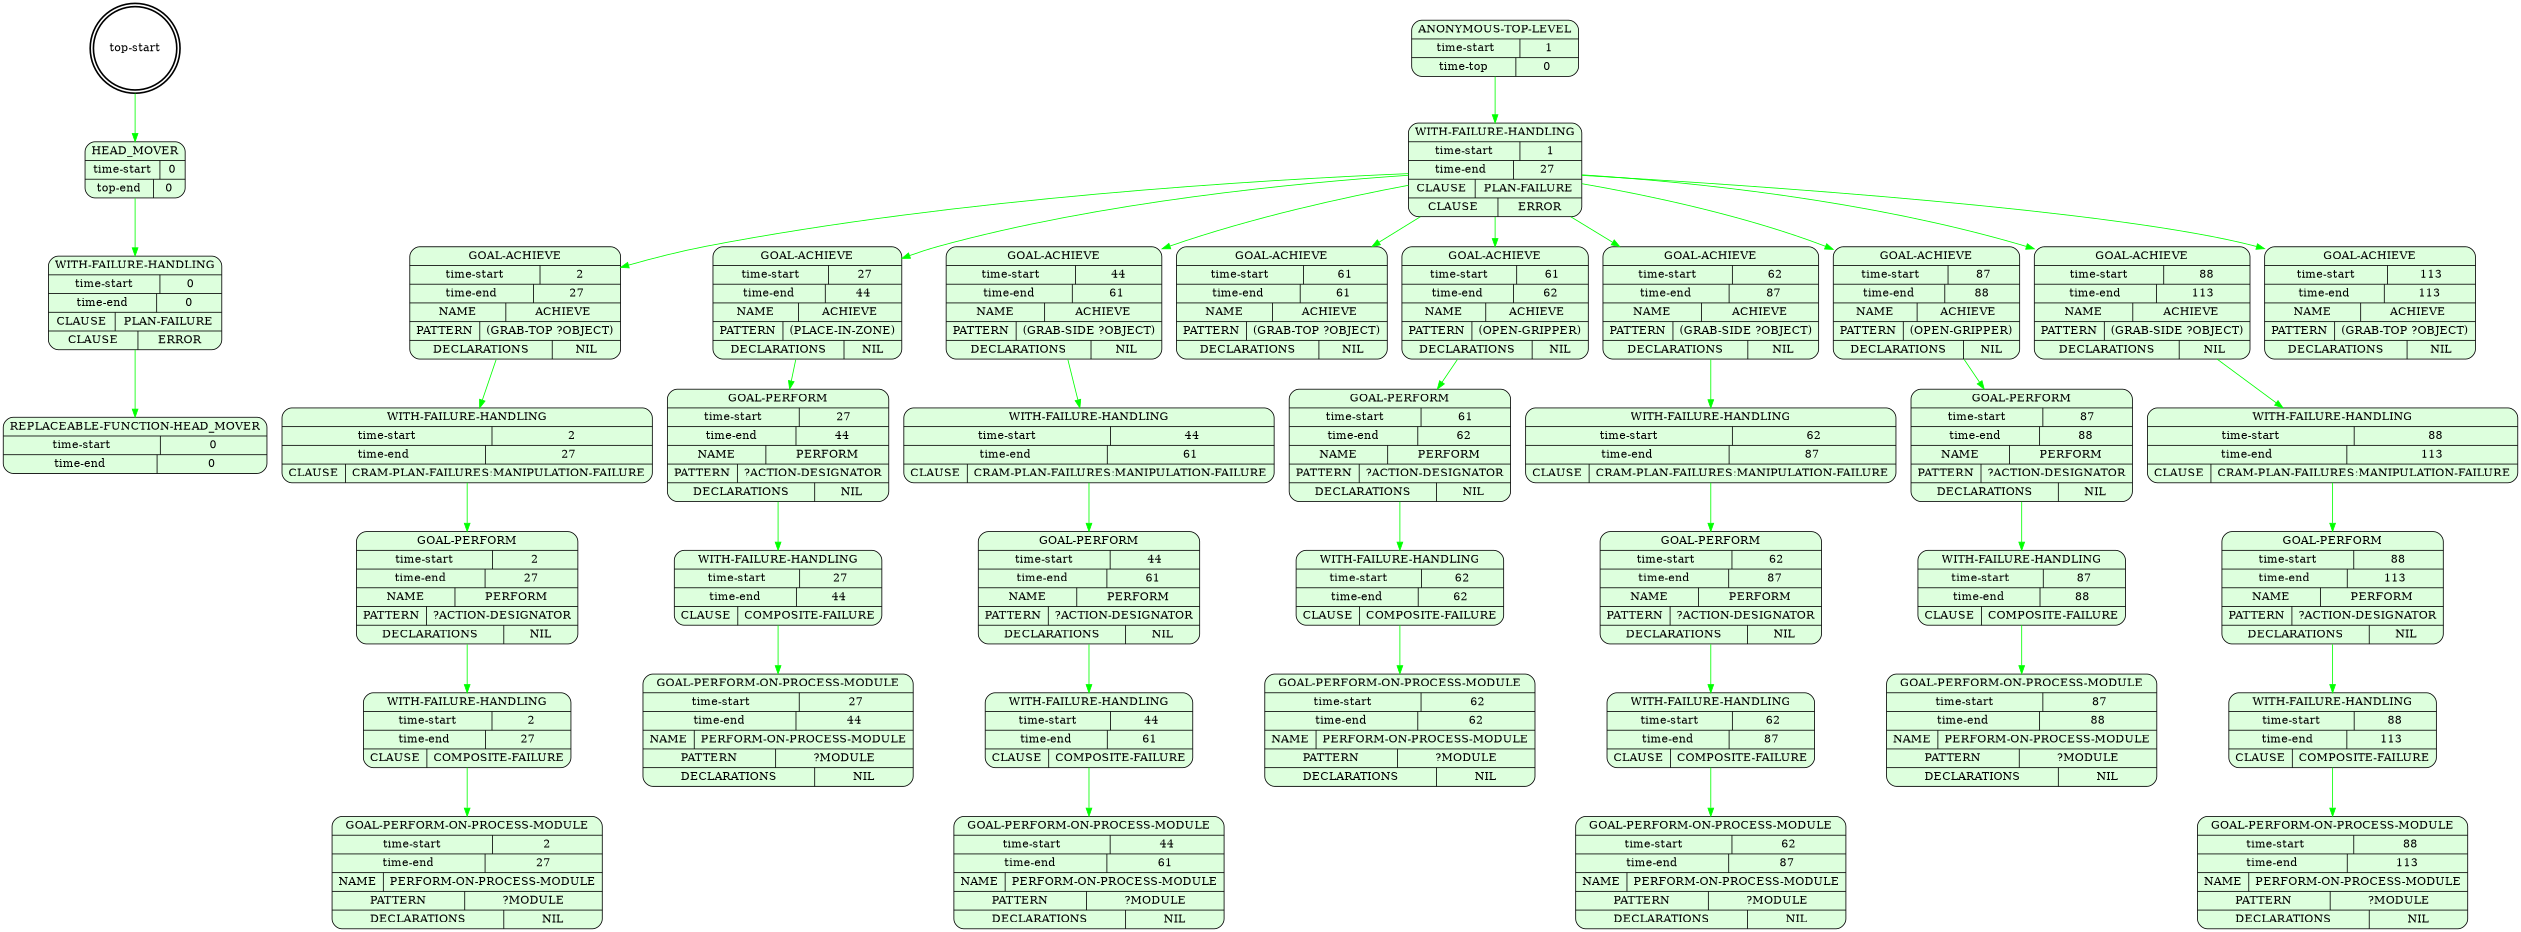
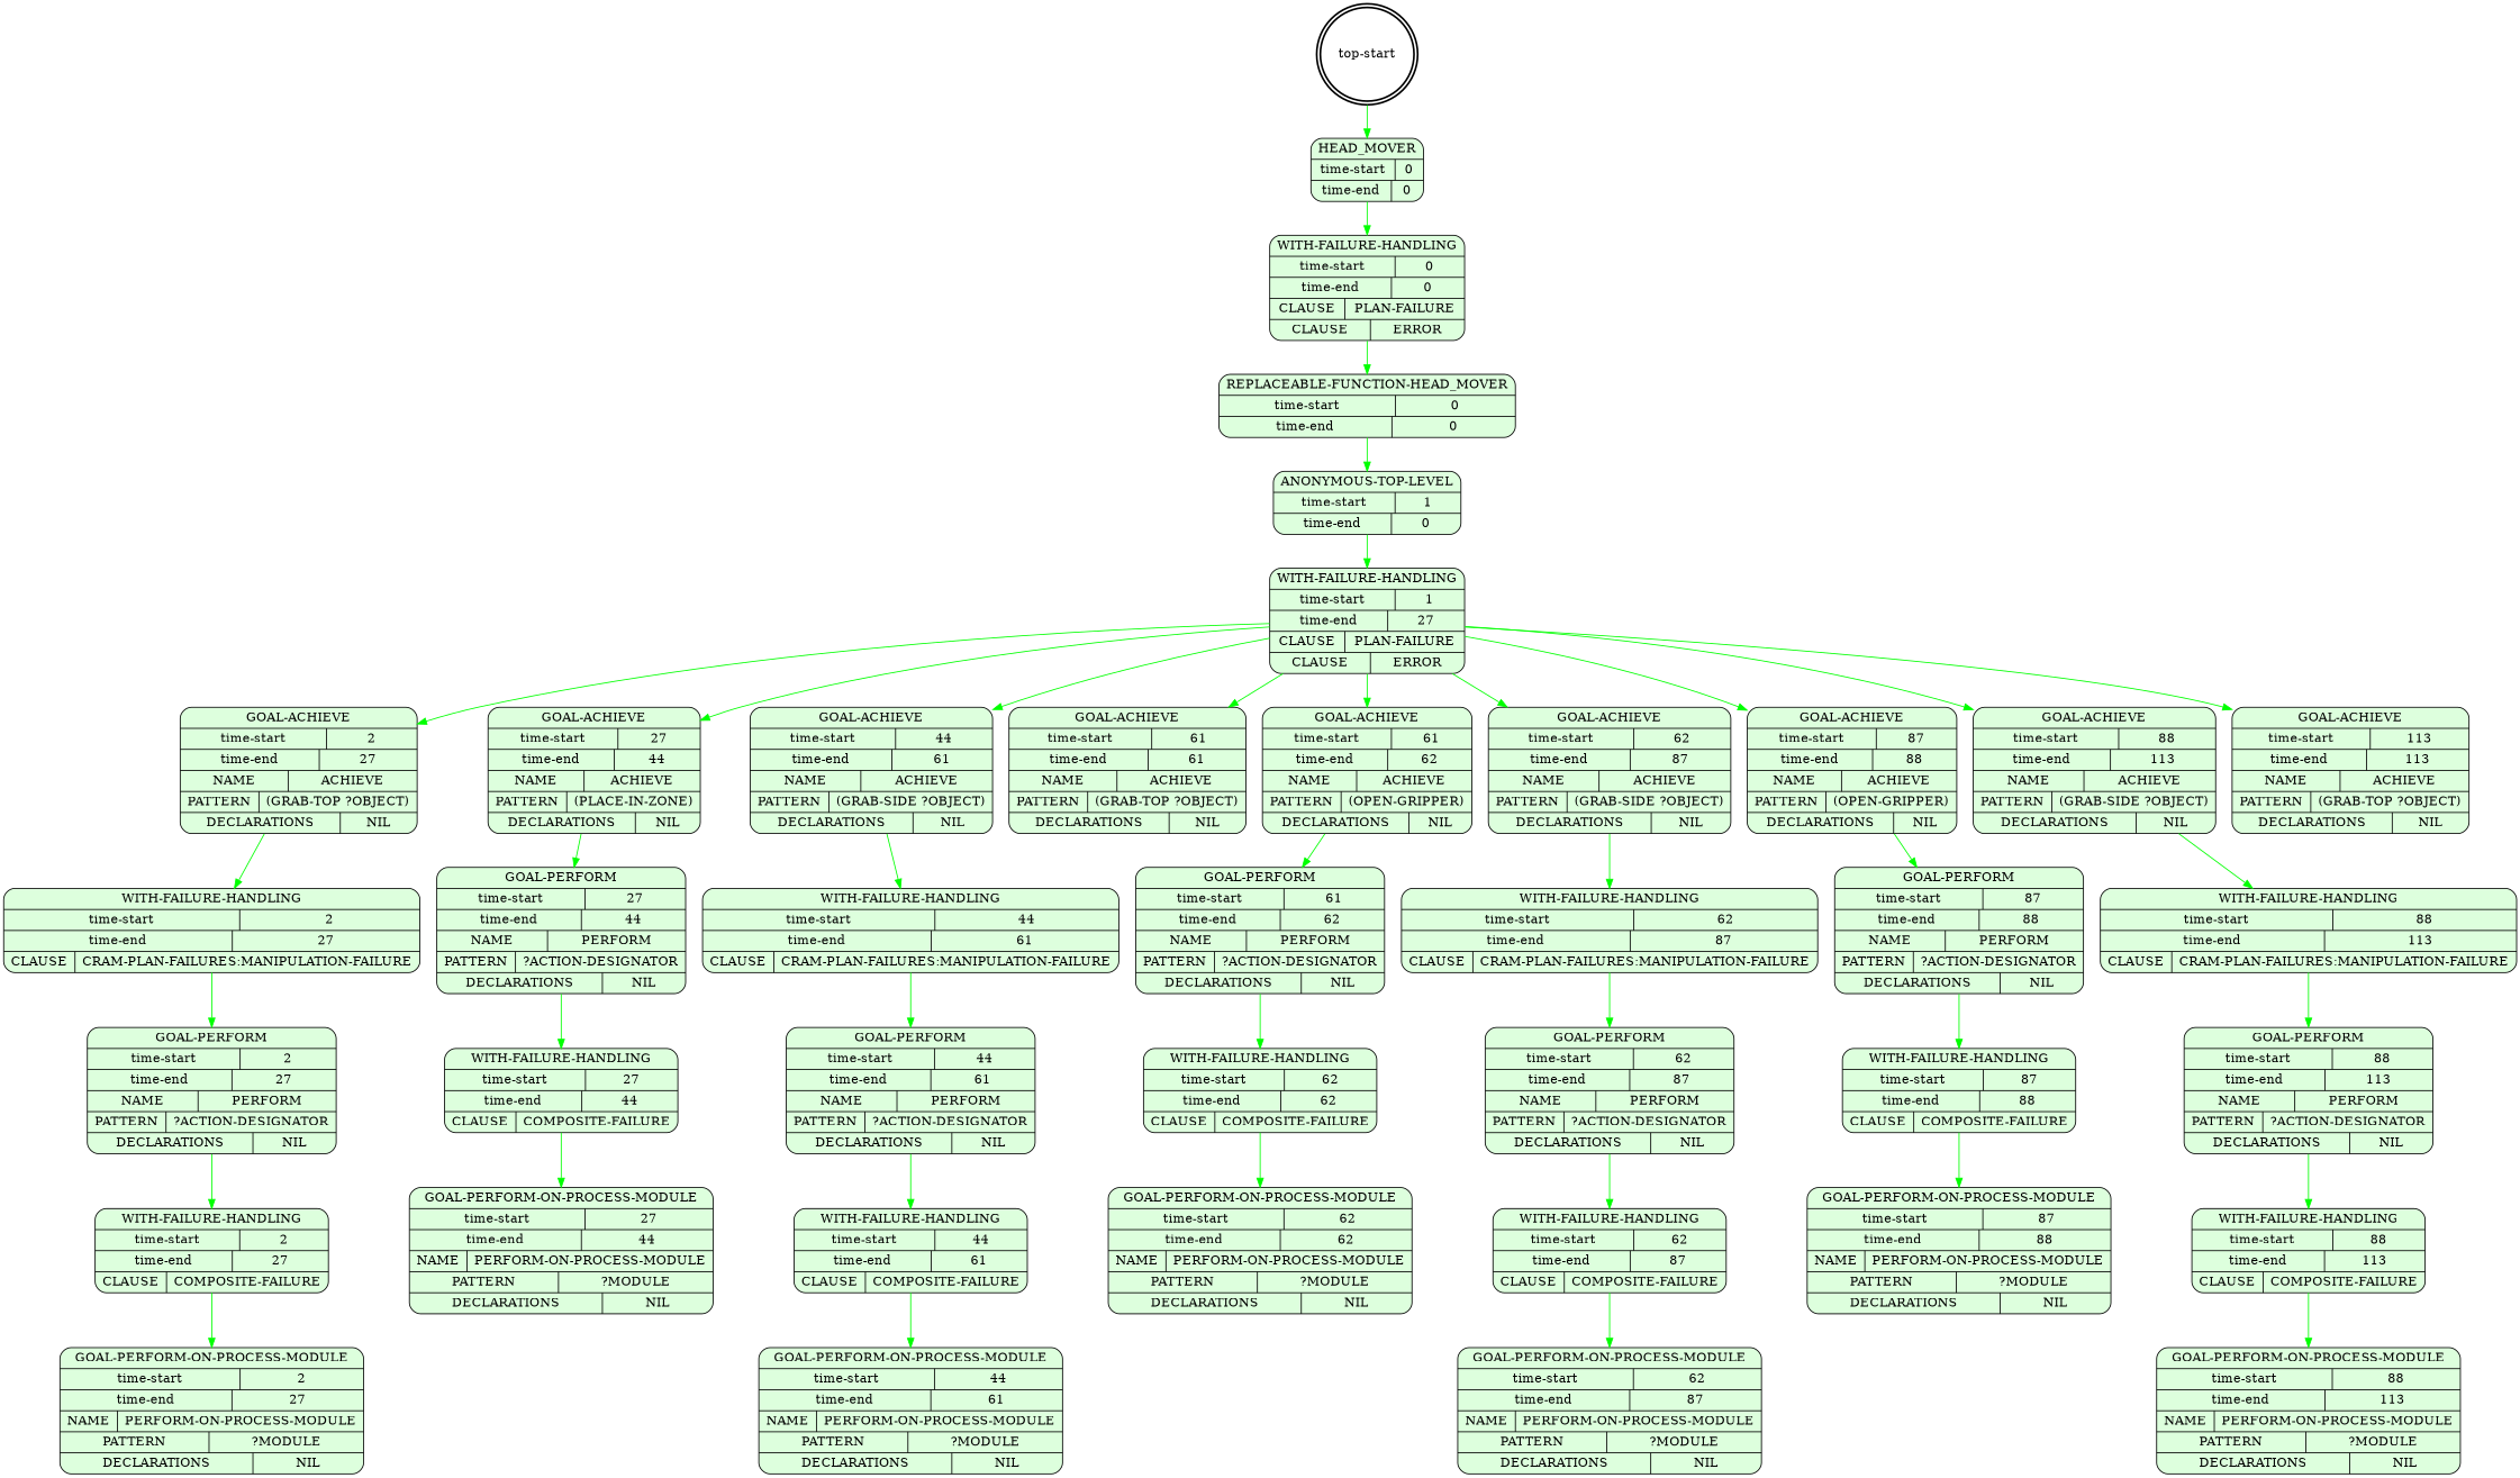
  digraph {
    node [shape=Mrecord style=filled fillcolor="#ddffdd"]
    edge [color=green]
    n1 [label="top-start" shape=doublecircle style=bold fillcolor=""]
-   n2 [label="{HEAD_MOVER|{time-start | 0}|{top-end | 0}}"]
+   n2 [label="{HEAD_MOVER|{time-start | 0}|{time-end | 0}}"]
    n3 [label="{WITH-FAILURE-HANDLING|{time-start | 0}|{time-end | 0}|{CLAUSE | PLAN-FAILURE}|{CLAUSE | ERROR}}"]
    n4 [label="{REPLACEABLE-FUNCTION-HEAD_MOVER|{time-start | 0}|{time-end | 0}}"]
-   n5 [label="{ANONYMOUS-TOP-LEVEL|{time-start | 1}|{time-top | 0}}"]
+   n5 [label="{ANONYMOUS-TOP-LEVEL|{time-start | 1}|{time-end | 0}}"]
    n6 [label="{WITH-FAILURE-HANDLING|{time-start | 1}|{time-end | 27}|{CLAUSE | PLAN-FAILURE}|{CLAUSE | ERROR}}"]
    n7 [label="{GOAL-ACHIEVE|{time-start | 2}|{time-end | 27}|{NAME | ACHIEVE}|{PATTERN | (GRAB-TOP ?OBJECT)}|{DECLARATIONS | NIL}}"]
    n8 [label="{GOAL-ACHIEVE|{time-start | 27}|{time-end | 44}|{NAME | ACHIEVE}|{PATTERN | (PLACE-IN-ZONE)}|{DECLARATIONS | NIL}}"]
    n9 [label="{GOAL-ACHIEVE|{time-start | 44}|{time-end | 61}|{NAME | ACHIEVE}|{PATTERN | (GRAB-SIDE ?OBJECT)}|{DECLARATIONS | NIL}}"]
    n10 [label="{GOAL-ACHIEVE|{time-start | 61}|{time-end | 61}|{NAME | ACHIEVE}|{PATTERN | (GRAB-TOP ?OBJECT)}|{DECLARATIONS | NIL}}"]
    n11 [label="{GOAL-ACHIEVE|{time-start | 61}|{time-end | 62}|{NAME | ACHIEVE}|{PATTERN | (OPEN-GRIPPER)}|{DECLARATIONS | NIL}}"]
    n12 [label="{GOAL-ACHIEVE|{time-start | 62}|{time-end | 87}|{NAME | ACHIEVE}|{PATTERN | (GRAB-SIDE ?OBJECT)}|{DECLARATIONS | NIL}}"]
    n13 [label="{GOAL-ACHIEVE|{time-start | 87}|{time-end | 88}|{NAME | ACHIEVE}|{PATTERN | (OPEN-GRIPPER)}|{DECLARATIONS | NIL}}"]
    n14 [label="{GOAL-ACHIEVE|{time-start | 88}|{time-end | 113}|{NAME | ACHIEVE}|{PATTERN | (GRAB-SIDE ?OBJECT)}|{DECLARATIONS | NIL}}"]
    n15 [label="{GOAL-ACHIEVE|{time-start | 113}|{time-end | 113}|{NAME | ACHIEVE}|{PATTERN | (GRAB-TOP ?OBJECT)}|{DECLARATIONS | NIL}}"]
    n16 [label="{WITH-FAILURE-HANDLING|{time-start | 2}|{time-end | 27}|{CLAUSE | CRAM-PLAN-FAILURES:MANIPULATION-FAILURE}}"]
    n17 [label="{GOAL-PERFORM|{time-start | 27}|{time-end | 44}|{NAME | PERFORM}|{PATTERN | ?ACTION-DESIGNATOR}|{DECLARATIONS | NIL}}"]
    n18 [label="{WITH-FAILURE-HANDLING|{time-start | 44}|{time-end | 61}|{CLAUSE | CRAM-PLAN-FAILURES:MANIPULATION-FAILURE}}"]
    n19 [label="{GOAL-PERFORM|{time-start | 61}|{time-end | 62}|{NAME | PERFORM}|{PATTERN | ?ACTION-DESIGNATOR}|{DECLARATIONS | NIL}}"]
    n20 [label="{WITH-FAILURE-HANDLING|{time-start | 62}|{time-end | 87}|{CLAUSE | CRAM-PLAN-FAILURES:MANIPULATION-FAILURE}}"]
    n21 [label="{GOAL-PERFORM|{time-start | 87}|{time-end | 88}|{NAME | PERFORM}|{PATTERN | ?ACTION-DESIGNATOR}|{DECLARATIONS | NIL}}"]
    n22 [label="{WITH-FAILURE-HANDLING|{time-start | 88}|{time-end | 113}|{CLAUSE | CRAM-PLAN-FAILURES:MANIPULATION-FAILURE}}"]
    n23 [label="{GOAL-PERFORM|{time-start | 2}|{time-end | 27}|{NAME | PERFORM}|{PATTERN | ?ACTION-DESIGNATOR}|{DECLARATIONS | NIL}}"]
    n24 [label="{WITH-FAILURE-HANDLING|{time-start | 2}|{time-end | 27}|{CLAUSE | COMPOSITE-FAILURE}}"]
    n25 [label="{GOAL-PERFORM-ON-PROCESS-MODULE|{time-start | 2}|{time-end | 27}|{NAME | PERFORM-ON-PROCESS-MODULE}|{PATTERN | ?MODULE}|{DECLARATIONS | NIL}}"]
    n26 [label="{WITH-FAILURE-HANDLING|{time-start | 27}|{time-end | 44}|{CLAUSE | COMPOSITE-FAILURE}}"]
    n27 [label="{GOAL-PERFORM-ON-PROCESS-MODULE|{time-start | 27}|{time-end | 44}|{NAME | PERFORM-ON-PROCESS-MODULE}|{PATTERN | ?MODULE}|{DECLARATIONS | NIL}}"]
    n28 [label="{GOAL-PERFORM|{time-start | 44}|{time-end | 61}|{NAME | PERFORM}|{PATTERN | ?ACTION-DESIGNATOR}|{DECLARATIONS | NIL}}"]
    n29 [label="{WITH-FAILURE-HANDLING|{time-start | 44}|{time-end | 61}|{CLAUSE | COMPOSITE-FAILURE}}"]
    n30 [label="{GOAL-PERFORM-ON-PROCESS-MODULE|{time-start | 44}|{time-end | 61}|{NAME | PERFORM-ON-PROCESS-MODULE}|{PATTERN | ?MODULE}|{DECLARATIONS | NIL}}"]
    n31 [label="{WITH-FAILURE-HANDLING|{time-start | 62}|{time-end | 62}|{CLAUSE | COMPOSITE-FAILURE}}"]
    n32 [label="{GOAL-PERFORM-ON-PROCESS-MODULE|{time-start | 62}|{time-end | 62}|{NAME | PERFORM-ON-PROCESS-MODULE}|{PATTERN | ?MODULE}|{DECLARATIONS | NIL}}"]
    n33 [label="{GOAL-PERFORM|{time-start | 62}|{time-end | 87}|{NAME | PERFORM}|{PATTERN | ?ACTION-DESIGNATOR}|{DECLARATIONS | NIL}}"]
    n34 [label="{WITH-FAILURE-HANDLING|{time-start | 62}|{time-end | 87}|{CLAUSE | COMPOSITE-FAILURE}}"]
    n35 [label="{GOAL-PERFORM-ON-PROCESS-MODULE|{time-start | 62}|{time-end | 87}|{NAME | PERFORM-ON-PROCESS-MODULE}|{PATTERN | ?MODULE}|{DECLARATIONS | NIL}}"]
    n36 [label="{WITH-FAILURE-HANDLING|{time-start | 87}|{time-end | 88}|{CLAUSE | COMPOSITE-FAILURE}}"]
    n37 [label="{GOAL-PERFORM-ON-PROCESS-MODULE|{time-start | 87}|{time-end | 88}|{NAME | PERFORM-ON-PROCESS-MODULE}|{PATTERN | ?MODULE}|{DECLARATIONS | NIL}}"]
    n38 [label="{GOAL-PERFORM|{time-start | 88}|{time-end | 113}|{NAME | PERFORM}|{PATTERN | ?ACTION-DESIGNATOR}|{DECLARATIONS | NIL}}"]
    n39 [label="{WITH-FAILURE-HANDLING|{time-start | 88}|{time-end | 113}|{CLAUSE | COMPOSITE-FAILURE}}"]
    n40 [label="{GOAL-PERFORM-ON-PROCESS-MODULE|{time-start | 88}|{time-end | 113}|{NAME | PERFORM-ON-PROCESS-MODULE}|{PATTERN | ?MODULE}|{DECLARATIONS | NIL}}"]
    n1 -> n2
    n2 -> n3
    n3 -> n4
+   n4 -> n5
    n5 -> n6
    n6 -> n7
    n6 -> n8
    n6 -> n9
    n6 -> n10
    n6 -> n11
    n6 -> n12
    n6 -> n13
    n6 -> n14
    n6 -> n15
    n7 -> n16
    n8 -> n17
    n9 -> n18
    n11 -> n19
    n12 -> n20
    n13 -> n21
    n14 -> n22
    n16 -> n23
    n17 -> n26
    n18 -> n28
    n19 -> n31
    n20 -> n33
    n21 -> n36
    n22 -> n38
    n23 -> n24
    n24 -> n25
    n26 -> n27
    n28 -> n29
    n29 -> n30
    n31 -> n32
    n33 -> n34
    n34 -> n35
    n36 -> n37
    n38 -> n39
    n39 -> n40
  }
